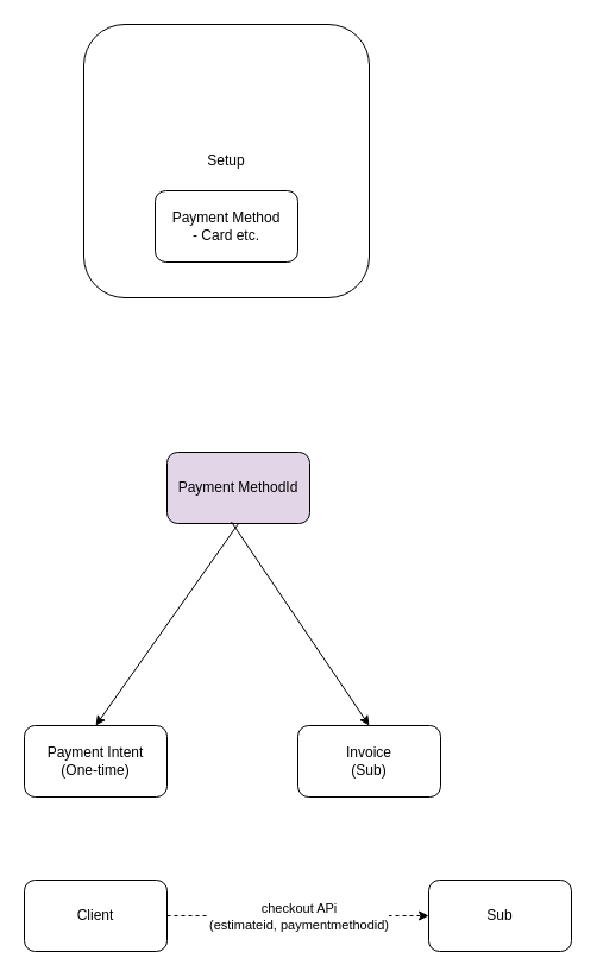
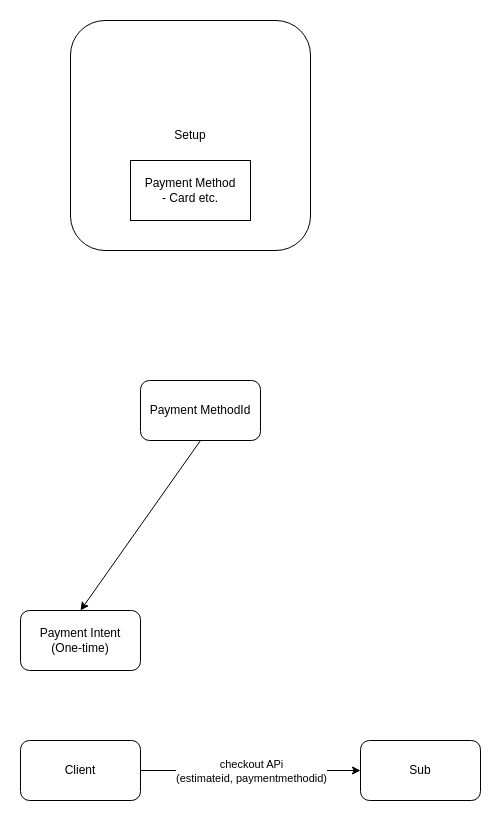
  <mxCell id="0" />
  <mxCell id="1" parent="0" />
  <mxCell id="2" value="Setup" style="rounded=1;whiteSpace=wrap;html=1;" vertex="1" parent="1"><mxGeometry x="70" y="20" width="240" height="230" as="geometry" /></mxCell>
- <mxCell id="3" value="Payment Method&lt;br&gt;- Card etc." style="rounded=1;whiteSpace=wrap;html=1;" vertex="1" parent="1"><mxGeometry x="130" y="160" width="120" height="60" as="geometry" /></mxCell>
+ <mxCell id="3" value="Payment Method&lt;br&gt;- Card etc." style="whiteSpace=wrap;html=1;rounded=0;" vertex="1" parent="1"><mxGeometry x="130" y="160" width="120" height="60" as="geometry" /></mxCell>
  <mxCell id="4" value="Payment Intent&lt;br&gt;(One-time)" style="rounded=1;whiteSpace=wrap;html=1;" vertex="1" parent="1"><mxGeometry x="20" y="610" width="120" height="60" as="geometry" /></mxCell>
- <mxCell id="5" value="Invoice&lt;br&gt;(Sub)" style="rounded=1;whiteSpace=wrap;html=1;" vertex="1" parent="1"><mxGeometry x="250" y="610" width="120" height="60" as="geometry" /></mxCell>
  <mxCell id="6" value="" style="endArrow=classic;html=1;rounded=0;entryX=0.5;entryY=0;entryDx=0;entryDy=0;" edge="1" parent="1" target="4"><mxGeometry width="50" height="50" relative="1" as="geometry"><mxPoint x="200" y="440" as="sourcePoint" /><mxPoint x="260" y="400" as="targetPoint" /></mxGeometry></mxCell>
- <mxCell id="7" value="Payment MethodId" style="rounded=1;whiteSpace=wrap;html=1;fillColor=#e1d5e7;" vertex="1" parent="1"><mxGeometry x="140" y="380" width="120" height="60" as="geometry" /></mxCell>
- <mxCell id="8" value="" style="endArrow=classic;html=1;rounded=0;entryX=0.5;entryY=0;entryDx=0;entryDy=0;exitX=0.45;exitY=0.975;exitDx=0;exitDy=0;exitPerimeter=0;" edge="1" parent="1" source="7" target="5"><mxGeometry width="50" height="50" relative="1" as="geometry"><mxPoint x="210" y="450" as="sourcePoint" /><mxPoint x="90" y="620" as="targetPoint" /></mxGeometry></mxCell>
+ <mxCell id="7" value="Payment MethodId" style="rounded=1;whiteSpace=wrap;html=1;" vertex="1" parent="1"><mxGeometry x="140" y="380" width="120" height="60" as="geometry" /></mxCell>
  <mxCell id="9" value="Client" style="rounded=1;whiteSpace=wrap;html=1;" vertex="1" parent="1"><mxGeometry x="20" y="740" width="120" height="60" as="geometry" /></mxCell>
  <mxCell id="10" value="Sub" style="rounded=1;whiteSpace=wrap;html=1;" vertex="1" parent="1"><mxGeometry x="360" y="740" width="120" height="60" as="geometry" /></mxCell>
- <mxCell id="11" value="" style="endArrow=classic;html=1;rounded=0;exitX=1;exitY=0.5;exitDx=0;exitDy=0;entryX=0;entryY=0.5;entryDx=0;entryDy=0;dashed=1;" edge="1" parent="1" source="9" target="10"><mxGeometry width="50" height="50" relative="1" as="geometry"><mxPoint x="210" y="560" as="sourcePoint" /><mxPoint x="260" y="510" as="targetPoint" /></mxGeometry></mxCell>
+ <mxCell id="11" value="" style="endArrow=classic;html=1;rounded=0;exitX=1;exitY=0.5;exitDx=0;exitDy=0;entryX=0;entryY=0.5;entryDx=0;entryDy=0;" edge="1" parent="1" source="9" target="10"><mxGeometry width="50" height="50" relative="1" as="geometry"><mxPoint x="210" y="560" as="sourcePoint" /><mxPoint x="260" y="510" as="targetPoint" /></mxGeometry></mxCell>
  <mxCell id="12" value="checkout APi &lt;br&gt;(estimateid, paymentmethodid)" style="edgeLabel;html=1;align=center;verticalAlign=middle;resizable=0;points=[];" vertex="1" connectable="0" parent="11"><mxGeometry x="0.101" y="2" relative="1" as="geometry"><mxPoint x="-11" y="2" as="offset" /></mxGeometry></mxCell>
